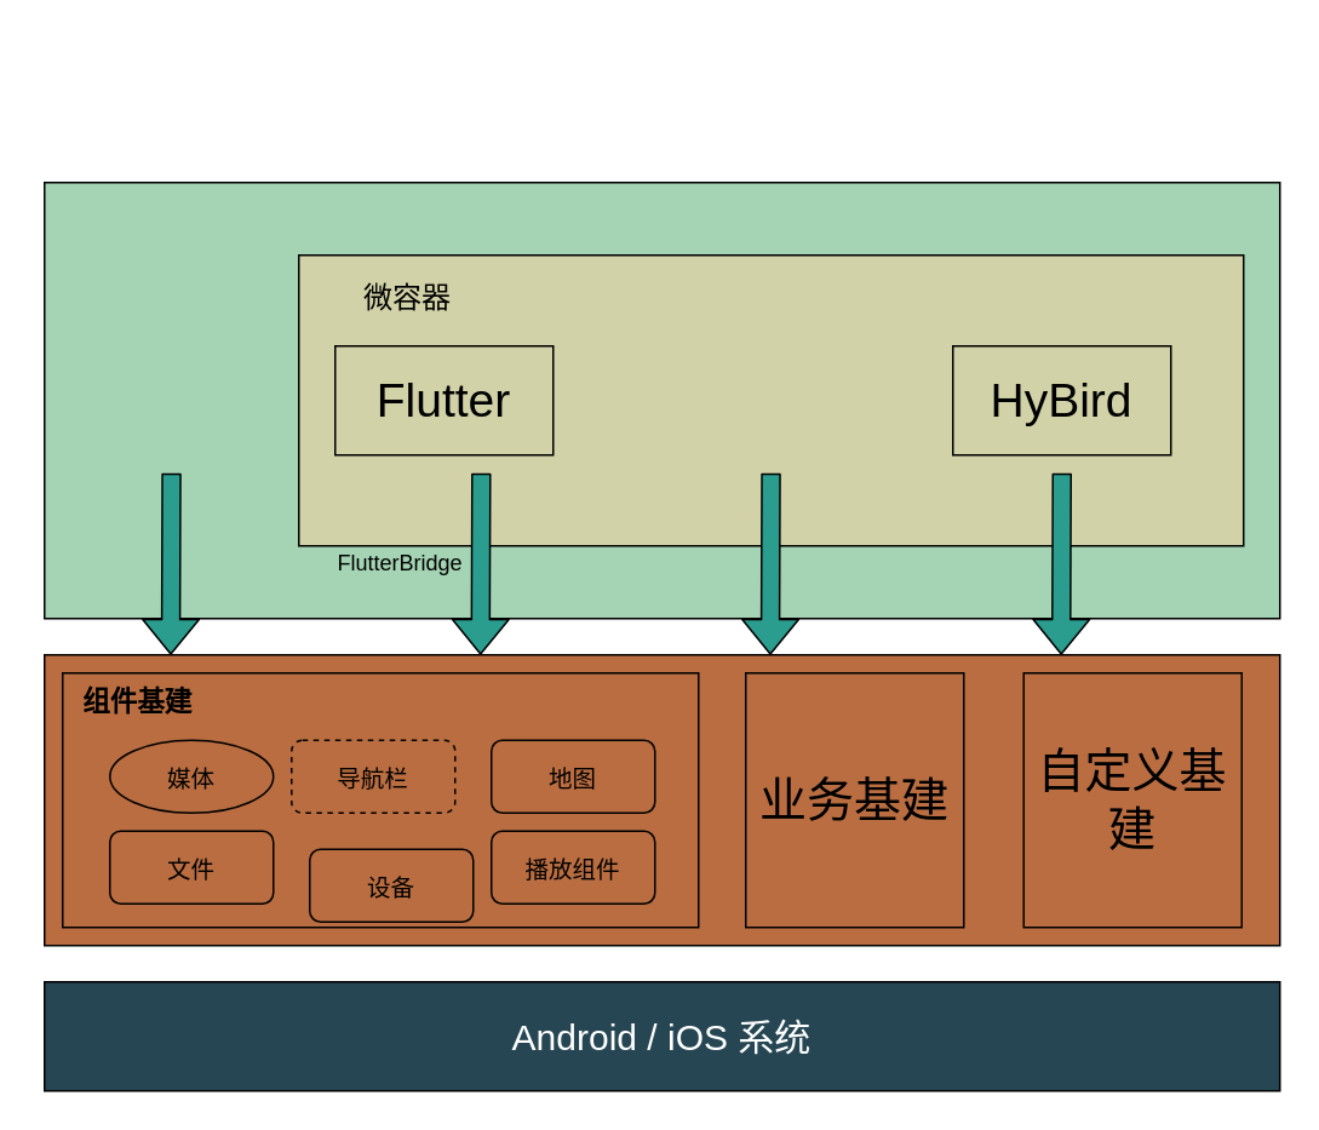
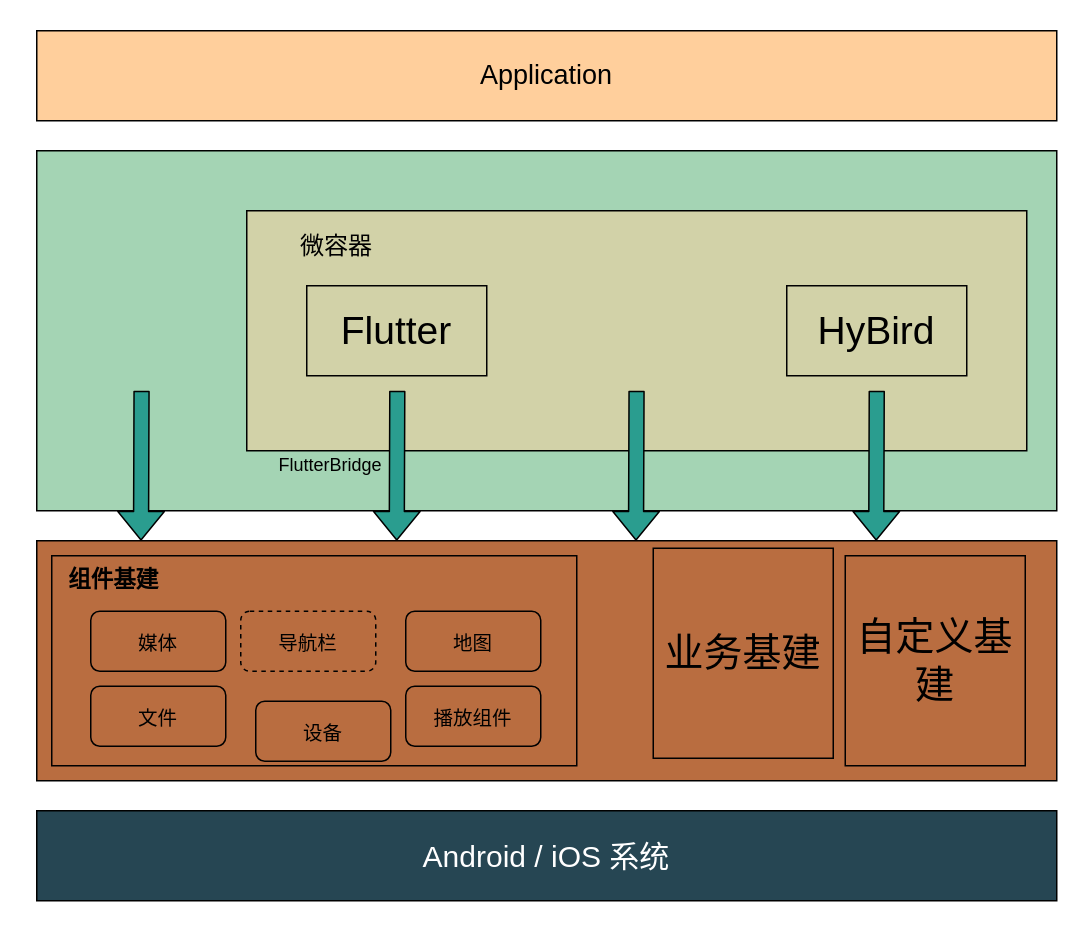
  <mxCell id="0" />
  <mxCell id="1" parent="0" />
  <mxCell id="2" value="" style="group" parent="1" vertex="1" connectable="0"><mxGeometry x="20" y="20" width="684" height="580" as="geometry" /></mxCell>
+ <mxCell id="3" value="&lt;font style=&quot;font-size: 18px&quot;&gt;Application&lt;/font&gt;" style="rounded=0;whiteSpace=wrap;html=1;fillColor=#FFCF9C;" parent="2" vertex="1"><mxGeometry x="4" width="680" height="60" as="geometry" /></mxCell>
  <mxCell id="4" value="" style="rounded=0;whiteSpace=wrap;html=1;fillColor=#B96D40;" parent="2" vertex="1"><mxGeometry x="4" y="340" width="680" height="160" as="geometry" /></mxCell>
  <mxCell id="5" value="&lt;font style=&quot;font-size: 20px&quot; color=&quot;#ffffff&quot;&gt;Android / iOS 系统&lt;/font&gt;" style="rounded=0;whiteSpace=wrap;html=1;fillColor=#264653;" parent="2" vertex="1"><mxGeometry x="4" y="520" width="680" height="60" as="geometry" /></mxCell>
  <mxCell id="6" value="" style="rounded=0;whiteSpace=wrap;html=1;fillColor=none;fontSize=26;" parent="2" vertex="1"><mxGeometry x="14" y="350" width="350" height="140" as="geometry" /></mxCell>
- <mxCell id="7" value="业务基建" style="rounded=0;whiteSpace=wrap;html=1;fillColor=none;fontSize=26;" parent="2" vertex="1"><mxGeometry x="390" y="350" width="120" height="140" as="geometry" /></mxCell>
+ <mxCell id="7" value="业务基建" style="rounded=0;whiteSpace=wrap;html=1;fillColor=none;fontSize=26;" parent="2" vertex="1"><mxGeometry x="415" y="345" width="120" height="140" as="geometry" /></mxCell>
  <mxCell id="8" value="" style="rounded=0;whiteSpace=wrap;html=1;fontSize=26;fillColor=#A4D4B4;" parent="2" vertex="1"><mxGeometry x="4" y="80" width="680" height="240" as="geometry" /></mxCell>
  <mxCell id="9" value="" style="group" parent="2" vertex="1" connectable="0"><mxGeometry x="144" y="120" width="520" height="160" as="geometry" /></mxCell>
  <mxCell id="10" value="" style="rounded=0;whiteSpace=wrap;html=1;strokeColor=#000000;fontSize=26;fillColor=#D2D2A8;" parent="9" vertex="1"><mxGeometry width="520" height="160" as="geometry" /></mxCell>
  <mxCell id="11" value="HyBird" style="rounded=0;whiteSpace=wrap;html=1;fillColor=none;fontSize=26;" parent="9" vertex="1"><mxGeometry x="360" y="50" width="120" height="60" as="geometry" /></mxCell>
- <mxCell id="12" value="Flutter" style="rounded=0;whiteSpace=wrap;html=1;fillColor=none;fontSize=26;" parent="9" vertex="1"><mxGeometry x="20" y="50" width="120" height="60" as="geometry" /></mxCell>
+ <mxCell id="12" value="Flutter" style="rounded=0;whiteSpace=wrap;html=1;fillColor=none;fontSize=26;" parent="9" vertex="1"><mxGeometry x="40" y="50" width="120" height="60" as="geometry" /></mxCell>
  <mxCell id="13" value="&lt;font style=&quot;font-size: 16px&quot;&gt;微容器&lt;/font&gt;" style="text;html=1;strokeColor=none;fillColor=none;align=center;verticalAlign=middle;whiteSpace=wrap;rounded=0;fontSize=26;" parent="9" vertex="1"><mxGeometry x="10" y="10" width="100" height="20" as="geometry" /></mxCell>
  <mxCell id="14" value="" style="shape=flexArrow;endArrow=classic;html=1;fontSize=26;fontColor=#000000;entryX=0.823;entryY=0;entryDx=0;entryDy=0;entryPerimeter=0;fillColor=#2A9D8F;" parent="9" target="4" edge="1"><mxGeometry width="50" height="50" relative="1" as="geometry"><mxPoint x="420" y="120" as="sourcePoint" /><mxPoint x="419.5" y="190" as="targetPoint" /></mxGeometry></mxCell>
  <mxCell id="15" value="" style="shape=flexArrow;endArrow=classic;html=1;fontSize=26;fontColor=#000000;entryX=0.823;entryY=0;entryDx=0;entryDy=0;entryPerimeter=0;fillColor=#2A9D8F;" parent="9" edge="1"><mxGeometry width="50" height="50" relative="1" as="geometry"><mxPoint x="259.86" y="120" as="sourcePoint" /><mxPoint x="259.5" y="220" as="targetPoint" /></mxGeometry></mxCell>
- <mxCell id="16" value="&lt;p class=&quot;p1&quot; style=&quot;margin: 0px ; font-stretch: normal ; font-size: 13px ; line-height: normal&quot;&gt;媒体&lt;/p&gt;" style="ellipse;whiteSpace=wrap;html=1;fillColor=#B96D40;fontSize=26;" parent="2" vertex="1"><mxGeometry x="40" y="387" width="90" height="40" as="geometry" /></mxCell>
+ <mxCell id="16" value="&lt;p class=&quot;p1&quot; style=&quot;margin: 0px ; font-stretch: normal ; font-size: 13px ; line-height: normal&quot;&gt;媒体&lt;/p&gt;" style="rounded=1;whiteSpace=wrap;html=1;fillColor=#B96D40;fontSize=26;" parent="2" vertex="1"><mxGeometry x="40" y="387" width="90" height="40" as="geometry" /></mxCell>
  <mxCell id="17" value="&lt;p class=&quot;p1&quot; style=&quot;margin: 0px ; font-stretch: normal ; font-size: 13px ; line-height: normal&quot;&gt;导航栏&lt;/p&gt;" style="rounded=1;whiteSpace=wrap;html=1;strokeColor=#000000;fillColor=#B96D40;fontSize=26;dashed=1;" parent="2" vertex="1"><mxGeometry x="140" y="387" width="90" height="40" as="geometry" /></mxCell>
  <mxCell id="18" value="&lt;p class=&quot;p1&quot; style=&quot;margin: 0px ; font-stretch: normal ; font-size: 13px ; line-height: normal&quot;&gt;地图&lt;/p&gt;" style="rounded=1;whiteSpace=wrap;html=1;strokeColor=#000000;fillColor=#B96D40;fontSize=26;" parent="2" vertex="1"><mxGeometry x="250" y="387" width="90" height="40" as="geometry" /></mxCell>
  <mxCell id="19" value="&lt;p class=&quot;p1&quot; style=&quot;margin: 0px ; font-stretch: normal ; font-size: 13px ; line-height: normal&quot;&gt;文件&lt;/p&gt;" style="rounded=1;whiteSpace=wrap;html=1;strokeColor=#000000;fillColor=#B96D40;fontSize=26;" parent="2" vertex="1"><mxGeometry x="40" y="437" width="90" height="40" as="geometry" /></mxCell>
  <mxCell id="20" value="&lt;p class=&quot;p1&quot; style=&quot;margin: 0px ; font-stretch: normal ; font-size: 13px ; line-height: normal&quot;&gt;设备&lt;/p&gt;" style="rounded=1;whiteSpace=wrap;html=1;strokeColor=#000000;fillColor=#B96D40;fontSize=26;" parent="2" vertex="1"><mxGeometry x="150" y="447" width="90" height="40" as="geometry" /></mxCell>
  <mxCell id="21" value="&lt;p class=&quot;p1&quot; style=&quot;margin: 0px ; font-stretch: normal ; font-size: 13px ; line-height: normal&quot;&gt;播放组件&lt;/p&gt;" style="rounded=1;whiteSpace=wrap;html=1;strokeColor=#000000;fillColor=#B96D40;fontSize=26;" parent="2" vertex="1"><mxGeometry x="250" y="437" width="90" height="40" as="geometry" /></mxCell>
  <mxCell id="22" value="&lt;font style=&quot;font-size: 15px&quot;&gt;组件基建&lt;/font&gt;" style="text;strokeColor=none;fillColor=none;html=1;fontSize=24;fontStyle=1;verticalAlign=middle;align=center;rounded=0;" parent="2" vertex="1"><mxGeometry y="343" width="110" height="40" as="geometry" /></mxCell>
  <mxCell id="23" value="" style="shape=flexArrow;endArrow=classic;html=1;fontSize=26;fontColor=#000000;entryX=0.823;entryY=0;entryDx=0;entryDy=0;entryPerimeter=0;fillColor=#2A9D8F;" parent="2" edge="1"><mxGeometry width="50" height="50" relative="1" as="geometry"><mxPoint x="244.36" y="240" as="sourcePoint" /><mxPoint x="244.0" y="340" as="targetPoint" /></mxGeometry></mxCell>
  <mxCell id="24" value="FlutterBridge" style="text;html=1;strokeColor=none;fillColor=none;align=center;verticalAlign=middle;whiteSpace=wrap;rounded=0;fontSize=12;fontColor=#000000;" parent="2" vertex="1"><mxGeometry x="180" y="280" width="40" height="20" as="geometry" /></mxCell>
  <mxCell id="25" value="" style="shape=flexArrow;endArrow=classic;html=1;fontSize=26;fontColor=#000000;entryX=0.823;entryY=0;entryDx=0;entryDy=0;entryPerimeter=0;fillColor=#2A9D8F;" edge="1" parent="2"><mxGeometry width="50" height="50" relative="1" as="geometry"><mxPoint x="73.86" y="240" as="sourcePoint" /><mxPoint x="73.5" y="340" as="targetPoint" /></mxGeometry></mxCell>
  <mxCell id="26" value="自定义基建" style="rounded=0;whiteSpace=wrap;html=1;fillColor=none;fontSize=26;" vertex="1" parent="2"><mxGeometry x="543" y="350" width="120" height="140" as="geometry" /></mxCell>
